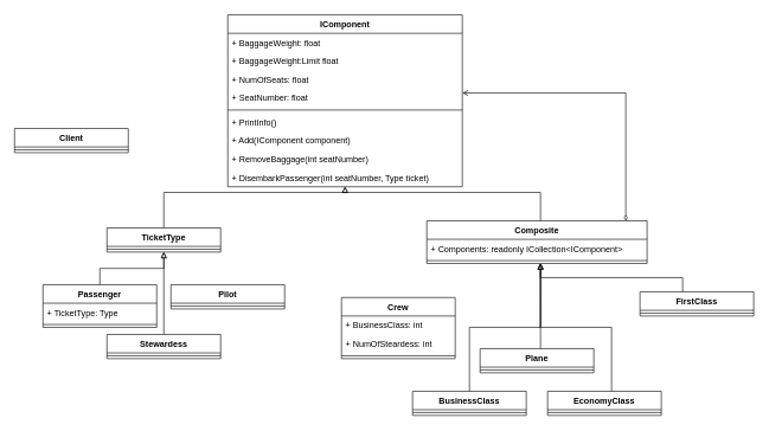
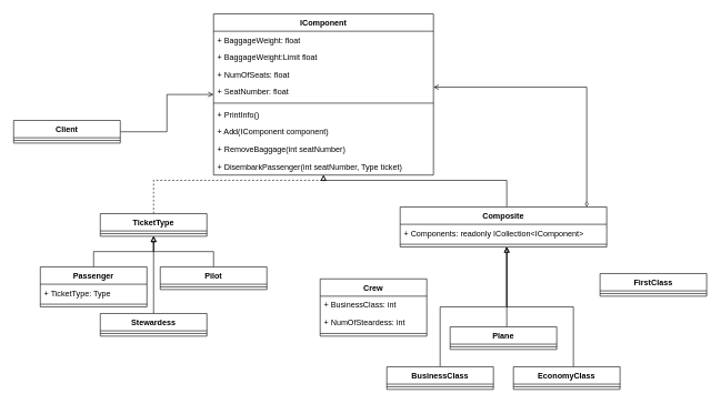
  <mxCell id="0" />
  <mxCell id="1" parent="0" />
  <mxCell id="2" value="IComponent" style="swimlane;fontStyle=1;align=center;verticalAlign=top;childLayout=stackLayout;horizontal=1;startSize=26;horizontalStack=0;resizeParent=1;resizeParentMax=0;resizeLast=0;collapsible=1;marginBottom=0;" parent="1" vertex="1"><mxGeometry x="320" y="20" width="330" height="242" as="geometry" /></mxCell>
  <mxCell id="3" value="+ BaggageWeight: float" style="text;strokeColor=none;fillColor=none;align=left;verticalAlign=top;spacingLeft=4;spacingRight=4;overflow=hidden;rotatable=0;points=[[0,0.5],[1,0.5]];portConstraint=eastwest;" parent="2" vertex="1"><mxGeometry y="26" width="330" height="26" as="geometry" /></mxCell>
  <mxCell id="4" value="+ BaggageWeight:Limit float" style="text;strokeColor=none;fillColor=none;align=left;verticalAlign=top;spacingLeft=4;spacingRight=4;overflow=hidden;rotatable=0;points=[[0,0.5],[1,0.5]];portConstraint=eastwest;" parent="2" vertex="1"><mxGeometry y="52" width="330" height="26" as="geometry" /></mxCell>
  <mxCell id="5" value="+ NumOfSeats: float" style="text;strokeColor=none;fillColor=none;align=left;verticalAlign=top;spacingLeft=4;spacingRight=4;overflow=hidden;rotatable=0;points=[[0,0.5],[1,0.5]];portConstraint=eastwest;" parent="2" vertex="1"><mxGeometry y="78" width="330" height="26" as="geometry" /></mxCell>
  <mxCell id="6" value="+ SeatNumber: float" style="text;strokeColor=none;fillColor=none;align=left;verticalAlign=top;spacingLeft=4;spacingRight=4;overflow=hidden;rotatable=0;points=[[0,0.5],[1,0.5]];portConstraint=eastwest;" parent="2" vertex="1"><mxGeometry y="104" width="330" height="26" as="geometry" /></mxCell>
  <mxCell id="7" value="" style="line;strokeWidth=1;fillColor=none;align=left;verticalAlign=middle;spacingTop=-1;spacingLeft=3;spacingRight=3;rotatable=0;labelPosition=right;points=[];portConstraint=eastwest;" parent="2" vertex="1"><mxGeometry y="130" width="330" height="8" as="geometry" /></mxCell>
  <mxCell id="8" value="+ PrintInfo()" style="text;strokeColor=none;fillColor=none;align=left;verticalAlign=top;spacingLeft=4;spacingRight=4;overflow=hidden;rotatable=0;points=[[0,0.5],[1,0.5]];portConstraint=eastwest;" vertex="1" parent="2"><mxGeometry y="138" width="330" height="26" as="geometry" /></mxCell>
  <mxCell id="9" value="+ Add(IComponent component)" style="text;strokeColor=none;fillColor=none;align=left;verticalAlign=top;spacingLeft=4;spacingRight=4;overflow=hidden;rotatable=0;points=[[0,0.5],[1,0.5]];portConstraint=eastwest;" parent="2" vertex="1"><mxGeometry y="164" width="330" height="26" as="geometry" /></mxCell>
  <mxCell id="10" value="+ RemoveBaggage(int seatNumber)" style="text;strokeColor=none;fillColor=none;align=left;verticalAlign=top;spacingLeft=4;spacingRight=4;overflow=hidden;rotatable=0;points=[[0,0.5],[1,0.5]];portConstraint=eastwest;" parent="2" vertex="1"><mxGeometry y="190" width="330" height="26" as="geometry" /></mxCell>
  <mxCell id="11" value="+ DisembarkPassenger(int seatNumber, Type ticket)" style="text;strokeColor=none;fillColor=none;align=left;verticalAlign=top;spacingLeft=4;spacingRight=4;overflow=hidden;rotatable=0;points=[[0,0.5],[1,0.5]];portConstraint=eastwest;" vertex="1" parent="2"><mxGeometry y="216" width="330" height="26" as="geometry" /></mxCell>
- <mxCell id="12" style="edgeStyle=orthogonalEdgeStyle;rounded=0;orthogonalLoop=1;jettySize=auto;html=1;endArrow=block;endFill=0;" parent="1" source="13" target="2" edge="1"><mxGeometry relative="1" as="geometry"><Array as="points"><mxPoint x="230" y="270" /><mxPoint x="485" y="270" /></Array></mxGeometry></mxCell>
+ <mxCell id="12" style="edgeStyle=orthogonalEdgeStyle;rounded=0;orthogonalLoop=1;jettySize=auto;html=1;endArrow=block;endFill=0;dashed=1;" parent="1" source="13" target="2" edge="1"><mxGeometry relative="1" as="geometry"><Array as="points"><mxPoint x="230" y="270" /><mxPoint x="485" y="270" /></Array></mxGeometry></mxCell>
  <mxCell id="13" value="TicketType" style="swimlane;fontStyle=1;align=center;verticalAlign=top;childLayout=stackLayout;horizontal=1;startSize=26;horizontalStack=0;resizeParent=1;resizeParentMax=0;resizeLast=0;collapsible=1;marginBottom=0;" parent="1" vertex="1"><mxGeometry x="150" y="320" width="160" height="34" as="geometry" /></mxCell>
  <mxCell id="14" value="" style="line;strokeWidth=1;fillColor=none;align=left;verticalAlign=middle;spacingTop=-1;spacingLeft=3;spacingRight=3;rotatable=0;labelPosition=right;points=[];portConstraint=eastwest;" parent="13" vertex="1"><mxGeometry y="26" width="160" height="8" as="geometry" /></mxCell>
  <mxCell id="15" style="edgeStyle=orthogonalEdgeStyle;rounded=0;orthogonalLoop=1;jettySize=auto;html=1;endArrow=block;endFill=0;" parent="1" source="16" target="13" edge="1"><mxGeometry relative="1" as="geometry" /></mxCell>
  <mxCell id="16" value="Passenger&#10;" style="swimlane;fontStyle=1;align=center;verticalAlign=top;childLayout=stackLayout;horizontal=1;startSize=26;horizontalStack=0;resizeParent=1;resizeParentMax=0;resizeLast=0;collapsible=1;marginBottom=0;" parent="1" vertex="1"><mxGeometry x="60" y="400" width="160" height="60" as="geometry" /></mxCell>
  <mxCell id="17" value="+ TicketType: Type" style="text;strokeColor=none;fillColor=none;align=left;verticalAlign=top;spacingLeft=4;spacingRight=4;overflow=hidden;rotatable=0;points=[[0,0.5],[1,0.5]];portConstraint=eastwest;" parent="16" vertex="1"><mxGeometry y="26" width="160" height="26" as="geometry" /></mxCell>
  <mxCell id="18" value="" style="line;strokeWidth=1;fillColor=none;align=left;verticalAlign=middle;spacingTop=-1;spacingLeft=3;spacingRight=3;rotatable=0;labelPosition=right;points=[];portConstraint=eastwest;" parent="16" vertex="1"><mxGeometry y="52" width="160" height="8" as="geometry" /></mxCell>
+ <mxCell id="19" style="edgeStyle=orthogonalEdgeStyle;rounded=0;orthogonalLoop=1;jettySize=auto;html=1;endArrow=block;endFill=0;" parent="1" source="20" target="13" edge="1"><mxGeometry relative="1" as="geometry" /></mxCell>
  <mxCell id="20" value="Pilot" style="swimlane;fontStyle=1;align=center;verticalAlign=top;childLayout=stackLayout;horizontal=1;startSize=26;horizontalStack=0;resizeParent=1;resizeParentMax=0;resizeLast=0;collapsible=1;marginBottom=0;" parent="1" vertex="1"><mxGeometry x="240" y="400" width="160" height="34" as="geometry" /></mxCell>
  <mxCell id="21" value="" style="line;strokeWidth=1;fillColor=none;align=left;verticalAlign=middle;spacingTop=-1;spacingLeft=3;spacingRight=3;rotatable=0;labelPosition=right;points=[];portConstraint=eastwest;" parent="20" vertex="1"><mxGeometry y="26" width="160" height="8" as="geometry" /></mxCell>
  <mxCell id="22" style="edgeStyle=orthogonalEdgeStyle;rounded=0;orthogonalLoop=1;jettySize=auto;html=1;endArrow=block;endFill=0;" parent="1" source="23" target="13" edge="1"><mxGeometry relative="1" as="geometry" /></mxCell>
  <mxCell id="23" value="Stewardess&#10;" style="swimlane;fontStyle=1;align=center;verticalAlign=top;childLayout=stackLayout;horizontal=1;startSize=26;horizontalStack=0;resizeParent=1;resizeParentMax=0;resizeLast=0;collapsible=1;marginBottom=0;" parent="1" vertex="1"><mxGeometry x="150" y="470" width="160" height="34" as="geometry" /></mxCell>
  <mxCell id="24" value="" style="line;strokeWidth=1;fillColor=none;align=left;verticalAlign=middle;spacingTop=-1;spacingLeft=3;spacingRight=3;rotatable=0;labelPosition=right;points=[];portConstraint=eastwest;" parent="23" vertex="1"><mxGeometry y="26" width="160" height="8" as="geometry" /></mxCell>
  <mxCell id="25" style="edgeStyle=orthogonalEdgeStyle;rounded=0;orthogonalLoop=1;jettySize=auto;html=1;endArrow=block;endFill=0;" parent="1" source="27" target="2" edge="1"><mxGeometry relative="1" as="geometry"><Array as="points"><mxPoint x="760" y="270" /><mxPoint x="485" y="270" /></Array></mxGeometry></mxCell>
  <mxCell id="26" style="edgeStyle=orthogonalEdgeStyle;rounded=0;orthogonalLoop=1;jettySize=auto;html=1;endArrow=open;endFill=0;startArrow=diamondThin;startFill=0;" parent="1" source="27" target="2" edge="1"><mxGeometry relative="1" as="geometry"><Array as="points"><mxPoint x="880" y="130" /></Array></mxGeometry></mxCell>
  <mxCell id="27" value="Composite" style="swimlane;fontStyle=1;align=center;verticalAlign=top;childLayout=stackLayout;horizontal=1;startSize=26;horizontalStack=0;resizeParent=1;resizeParentMax=0;resizeLast=0;collapsible=1;marginBottom=0;" parent="1" vertex="1"><mxGeometry x="600" y="310" width="310" height="60" as="geometry" /></mxCell>
  <mxCell id="28" value="+ Components: readonly ICollection&lt;IComponent&gt; " style="text;strokeColor=none;fillColor=none;align=left;verticalAlign=top;spacingLeft=4;spacingRight=4;overflow=hidden;rotatable=0;points=[[0,0.5],[1,0.5]];portConstraint=eastwest;" parent="27" vertex="1"><mxGeometry y="26" width="310" height="26" as="geometry" /></mxCell>
  <mxCell id="29" value="" style="line;strokeWidth=1;fillColor=none;align=left;verticalAlign=middle;spacingTop=-1;spacingLeft=3;spacingRight=3;rotatable=0;labelPosition=right;points=[];portConstraint=eastwest;" parent="27" vertex="1"><mxGeometry y="52" width="310" height="8" as="geometry" /></mxCell>
  <mxCell id="30" value="Crew" style="swimlane;fontStyle=1;align=center;verticalAlign=top;childLayout=stackLayout;horizontal=1;startSize=26;horizontalStack=0;resizeParent=1;resizeParentMax=0;resizeLast=0;collapsible=1;marginBottom=0;" parent="1" vertex="1"><mxGeometry x="480" y="418" width="160" height="86" as="geometry" /></mxCell>
  <mxCell id="31" value="+ BusinessClass: int" style="text;strokeColor=none;fillColor=none;align=left;verticalAlign=top;spacingLeft=4;spacingRight=4;overflow=hidden;rotatable=0;points=[[0,0.5],[1,0.5]];portConstraint=eastwest;" parent="30" vertex="1"><mxGeometry y="26" width="160" height="26" as="geometry" /></mxCell>
  <mxCell id="32" value="+ NumOfSteardess: int" style="text;strokeColor=none;fillColor=none;align=left;verticalAlign=top;spacingLeft=4;spacingRight=4;overflow=hidden;rotatable=0;points=[[0,0.5],[1,0.5]];portConstraint=eastwest;" parent="30" vertex="1"><mxGeometry y="52" width="160" height="26" as="geometry" /></mxCell>
  <mxCell id="33" value="" style="line;strokeWidth=1;fillColor=none;align=left;verticalAlign=middle;spacingTop=-1;spacingLeft=3;spacingRight=3;rotatable=0;labelPosition=right;points=[];portConstraint=eastwest;" parent="30" vertex="1"><mxGeometry y="78" width="160" height="8" as="geometry" /></mxCell>
  <mxCell id="34" style="edgeStyle=orthogonalEdgeStyle;rounded=0;orthogonalLoop=1;jettySize=auto;html=1;endArrow=block;endFill=0;" parent="1" source="35" edge="1"><mxGeometry relative="1" as="geometry"><mxPoint x="760" y="370" as="targetPoint" /><Array as="points"><mxPoint x="660" y="460" /><mxPoint x="760" y="460" /></Array></mxGeometry></mxCell>
  <mxCell id="35" value="BusinessClass" style="swimlane;fontStyle=1;align=center;verticalAlign=top;childLayout=stackLayout;horizontal=1;startSize=26;horizontalStack=0;resizeParent=1;resizeParentMax=0;resizeLast=0;collapsible=1;marginBottom=0;" parent="1" vertex="1"><mxGeometry x="580" y="550" width="160" height="34" as="geometry" /></mxCell>
  <mxCell id="36" value="" style="line;strokeWidth=1;fillColor=none;align=left;verticalAlign=middle;spacingTop=-1;spacingLeft=3;spacingRight=3;rotatable=0;labelPosition=right;points=[];portConstraint=eastwest;" parent="35" vertex="1"><mxGeometry y="26" width="160" height="8" as="geometry" /></mxCell>
- <mxCell id="37" style="edgeStyle=orthogonalEdgeStyle;rounded=0;orthogonalLoop=1;jettySize=auto;html=1;endArrow=block;endFill=0;" parent="1" source="38" target="27" edge="1"><mxGeometry relative="1" as="geometry"><Array as="points"><mxPoint x="960" y="390" /><mxPoint x="760" y="390" /></Array></mxGeometry></mxCell>
  <mxCell id="38" value="FirstClass" style="swimlane;fontStyle=1;align=center;verticalAlign=top;childLayout=stackLayout;horizontal=1;startSize=26;horizontalStack=0;resizeParent=1;resizeParentMax=0;resizeLast=0;collapsible=1;marginBottom=0;" parent="1" vertex="1"><mxGeometry x="900" y="410" width="160" height="34" as="geometry" /></mxCell>
  <mxCell id="39" value="" style="line;strokeWidth=1;fillColor=none;align=left;verticalAlign=middle;spacingTop=-1;spacingLeft=3;spacingRight=3;rotatable=0;labelPosition=right;points=[];portConstraint=eastwest;" parent="38" vertex="1"><mxGeometry y="26" width="160" height="8" as="geometry" /></mxCell>
  <mxCell id="40" style="edgeStyle=orthogonalEdgeStyle;rounded=0;orthogonalLoop=1;jettySize=auto;html=1;endArrow=block;endFill=0;" parent="1" source="41" edge="1"><mxGeometry relative="1" as="geometry"><mxPoint x="760" y="370" as="targetPoint" /><Array as="points"><mxPoint x="860" y="460" /><mxPoint x="760" y="460" /></Array></mxGeometry></mxCell>
  <mxCell id="41" value="EconomyClass" style="swimlane;fontStyle=1;align=center;verticalAlign=top;childLayout=stackLayout;horizontal=1;startSize=26;horizontalStack=0;resizeParent=1;resizeParentMax=0;resizeLast=0;collapsible=1;marginBottom=0;" parent="1" vertex="1"><mxGeometry x="770" y="550" width="160" height="34" as="geometry" /></mxCell>
  <mxCell id="42" value="" style="line;strokeWidth=1;fillColor=none;align=left;verticalAlign=middle;spacingTop=-1;spacingLeft=3;spacingRight=3;rotatable=0;labelPosition=right;points=[];portConstraint=eastwest;" parent="41" vertex="1"><mxGeometry y="26" width="160" height="8" as="geometry" /></mxCell>
+ <mxCell id="43" style="edgeStyle=orthogonalEdgeStyle;rounded=0;orthogonalLoop=1;jettySize=auto;html=1;endArrow=open;endFill=0;" parent="1" source="44" target="2" edge="1"><mxGeometry relative="1" as="geometry" /></mxCell>
  <mxCell id="44" value="Client" style="swimlane;fontStyle=1;align=center;verticalAlign=top;childLayout=stackLayout;horizontal=1;startSize=26;horizontalStack=0;resizeParent=1;resizeParentMax=0;resizeLast=0;collapsible=1;marginBottom=0;" parent="1" vertex="1"><mxGeometry x="20" y="180" width="160" height="34" as="geometry" /></mxCell>
  <mxCell id="45" value="" style="line;strokeWidth=1;fillColor=none;align=left;verticalAlign=middle;spacingTop=-1;spacingLeft=3;spacingRight=3;rotatable=0;labelPosition=right;points=[];portConstraint=eastwest;" parent="44" vertex="1"><mxGeometry y="26" width="160" height="8" as="geometry" /></mxCell>
  <mxCell id="46" style="edgeStyle=orthogonalEdgeStyle;rounded=0;orthogonalLoop=1;jettySize=auto;html=1;startArrow=none;startFill=0;endArrow=open;endFill=0;" parent="1" source="47" target="27" edge="1"><mxGeometry relative="1" as="geometry"><Array as="points"><mxPoint x="760" y="420" /><mxPoint x="760" y="420" /></Array></mxGeometry></mxCell>
  <mxCell id="47" value="Plane" style="swimlane;fontStyle=1;align=center;verticalAlign=top;childLayout=stackLayout;horizontal=1;startSize=26;horizontalStack=0;resizeParent=1;resizeParentMax=0;resizeLast=0;collapsible=1;marginBottom=0;" parent="1" vertex="1"><mxGeometry x="675" y="490" width="160" height="34" as="geometry" /></mxCell>
  <mxCell id="48" value="" style="line;strokeWidth=1;fillColor=none;align=left;verticalAlign=middle;spacingTop=-1;spacingLeft=3;spacingRight=3;rotatable=0;labelPosition=right;points=[];portConstraint=eastwest;" parent="47" vertex="1"><mxGeometry y="26" width="160" height="8" as="geometry" /></mxCell>
